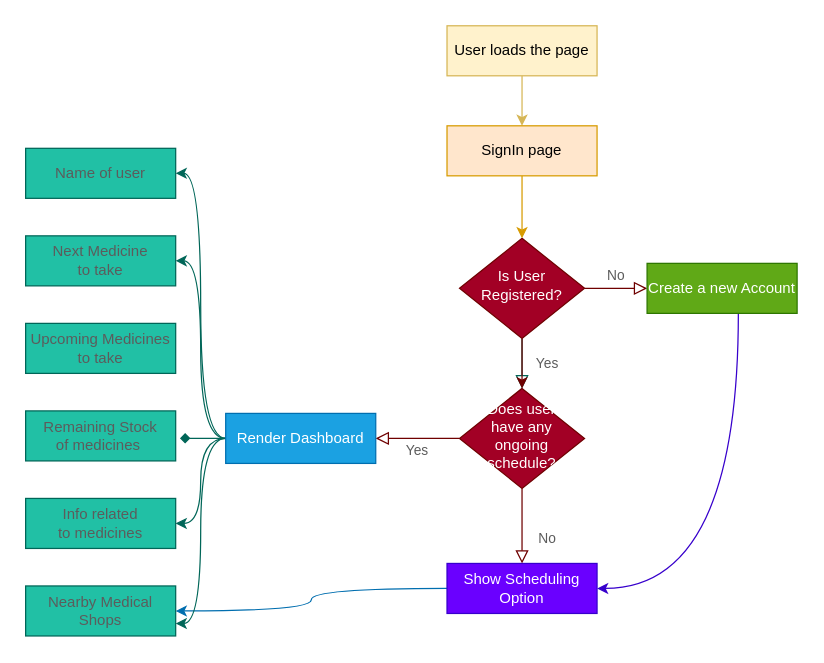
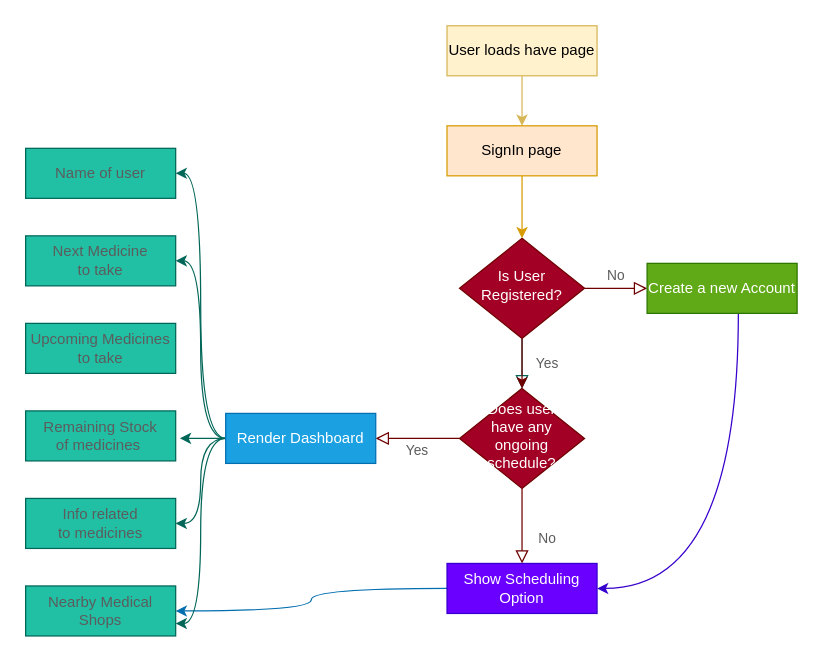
  <mxCell id="0" />
  <mxCell id="1" parent="0" />
  <mxCell id="2" value="" style="edgeStyle=orthogonalEdgeStyle;rounded=0;orthogonalLoop=1;jettySize=auto;html=1;strokeColor=#d6b656;fontColor=#5C5C5C;curved=1;fillColor=#fff2cc;" edge="1" parent="1" source="3" target="22"><mxGeometry relative="1" as="geometry" /></mxCell>
- <mxCell id="3" value="User loads the page" style="rounded=0;whiteSpace=wrap;html=1;fontSize=12;glass=0;strokeWidth=1;shadow=0;fillColor=#fff2cc;strokeColor=#d6b656;" parent="1" vertex="1"><mxGeometry x="357" y="20" width="120" height="40" as="geometry" /></mxCell>
+ <mxCell id="3" value="User loads have page" style="rounded=0;whiteSpace=wrap;html=1;fontSize=12;glass=0;strokeWidth=1;shadow=0;fillColor=#fff2cc;strokeColor=#d6b656;" parent="1" vertex="1"><mxGeometry x="357" y="20" width="120" height="40" as="geometry" /></mxCell>
  <mxCell id="4" value="Yes" style="rounded=0;html=1;jettySize=auto;orthogonalLoop=1;fontSize=11;endArrow=block;endFill=0;endSize=8;strokeWidth=1;shadow=0;labelBackgroundColor=none;edgeStyle=orthogonalEdgeStyle;strokeColor=#006658;fontColor=#5C5C5C;curved=1;" parent="1" source="7" target="12" edge="1"><mxGeometry y="20" relative="1" as="geometry"><mxPoint as="offset" /></mxGeometry></mxCell>
  <mxCell id="5" value="No" style="edgeStyle=orthogonalEdgeStyle;rounded=0;html=1;jettySize=auto;orthogonalLoop=1;fontSize=11;endArrow=block;endFill=0;endSize=8;strokeWidth=1;shadow=0;labelBackgroundColor=none;strokeColor=#6F0000;fontColor=#5C5C5C;curved=1;fillColor=#a20025;" parent="1" source="7" target="9" edge="1"><mxGeometry y="10" relative="1" as="geometry"><mxPoint as="offset" /></mxGeometry></mxCell>
  <mxCell id="6" value="" style="edgeStyle=orthogonalEdgeStyle;curved=1;orthogonalLoop=1;jettySize=auto;html=1;fontColor=#FFFFFF;strokeColor=#6F0000;fillColor=#a20025;" edge="1" parent="1" source="7" target="12"><mxGeometry relative="1" as="geometry" /></mxCell>
  <mxCell id="7" value="Is User&lt;br&gt;Registered?" style="rhombus;whiteSpace=wrap;html=1;shadow=0;fontFamily=Helvetica;fontSize=12;align=center;strokeWidth=1;spacing=6;spacingTop=-4;fillColor=#a20025;strokeColor=#6F0000;fontColor=#ffffff;rounded=0;" parent="1" vertex="1"><mxGeometry x="367" y="190" width="100" height="80" as="geometry" /></mxCell>
  <mxCell id="8" style="edgeStyle=orthogonalEdgeStyle;rounded=0;orthogonalLoop=1;jettySize=auto;html=1;entryX=1;entryY=0.5;entryDx=0;entryDy=0;strokeColor=#3700CC;fontColor=#5C5C5C;curved=1;fillColor=#6a00ff;" edge="1" parent="1" source="9" target="14"><mxGeometry relative="1" as="geometry"><Array as="points"><mxPoint x="590" y="470" /></Array></mxGeometry></mxCell>
  <mxCell id="9" value="Create a new Account" style="rounded=0;whiteSpace=wrap;html=1;fontSize=12;glass=0;strokeWidth=1;shadow=0;fillColor=#60a917;strokeColor=#2D7600;fontColor=#ffffff;" parent="1" vertex="1"><mxGeometry x="517" y="210" width="120" height="40" as="geometry" /></mxCell>
  <mxCell id="10" value="No" style="rounded=0;html=1;jettySize=auto;orthogonalLoop=1;fontSize=11;endArrow=block;endFill=0;endSize=8;strokeWidth=1;shadow=0;labelBackgroundColor=none;edgeStyle=orthogonalEdgeStyle;strokeColor=#6F0000;fontColor=#5C5C5C;curved=1;fillColor=#a20025;" parent="1" source="12" target="14" edge="1"><mxGeometry x="0.333" y="20" relative="1" as="geometry"><mxPoint as="offset" /></mxGeometry></mxCell>
  <mxCell id="11" value="Yes" style="edgeStyle=orthogonalEdgeStyle;rounded=0;html=1;jettySize=auto;orthogonalLoop=1;fontSize=11;endArrow=block;endFill=0;endSize=8;strokeWidth=1;shadow=0;labelBackgroundColor=none;strokeColor=#6F0000;fontColor=#5C5C5C;curved=1;fillColor=#a20025;" parent="1" source="12" target="20" edge="1"><mxGeometry y="10" relative="1" as="geometry"><mxPoint as="offset" /></mxGeometry></mxCell>
  <mxCell id="12" value="Does user&lt;br&gt;have any&lt;br&gt;ongoing&lt;br&gt;schedule?" style="rhombus;whiteSpace=wrap;html=1;shadow=0;fontFamily=Helvetica;fontSize=12;align=center;strokeWidth=1;spacing=6;spacingTop=-4;fillColor=#a20025;strokeColor=#6F0000;fontColor=#ffffff;rounded=0;" parent="1" vertex="1"><mxGeometry x="367" y="310" width="100" height="80" as="geometry" /></mxCell>
  <mxCell id="13" style="edgeStyle=orthogonalEdgeStyle;rounded=0;orthogonalLoop=1;jettySize=auto;html=1;strokeColor=#006EAF;fontColor=#5C5C5C;curved=1;fillColor=#1ba1e2;" edge="1" parent="1" source="14" target="25"><mxGeometry relative="1" as="geometry" /></mxCell>
  <mxCell id="14" value="Show Scheduling&lt;br&gt;Option" style="rounded=0;whiteSpace=wrap;html=1;fontSize=12;glass=0;strokeWidth=1;shadow=0;fillColor=#6a00ff;strokeColor=#3700CC;fontColor=#ffffff;" parent="1" vertex="1"><mxGeometry x="357" y="450" width="120" height="40" as="geometry" /></mxCell>
  <mxCell id="15" style="edgeStyle=orthogonalEdgeStyle;rounded=0;orthogonalLoop=1;jettySize=auto;html=1;entryX=1;entryY=0.5;entryDx=0;entryDy=0;strokeColor=#006658;fontColor=#5C5C5C;curved=1;" edge="1" parent="1" source="20" target="23"><mxGeometry relative="1" as="geometry" /></mxCell>
  <mxCell id="16" style="edgeStyle=orthogonalEdgeStyle;rounded=0;orthogonalLoop=1;jettySize=auto;html=1;exitX=0;exitY=0.5;exitDx=0;exitDy=0;entryX=1;entryY=0.75;entryDx=0;entryDy=0;strokeColor=#006658;fontColor=#5C5C5C;curved=1;" edge="1" parent="1" source="20" target="25"><mxGeometry relative="1" as="geometry" /></mxCell>
  <mxCell id="17" style="edgeStyle=orthogonalEdgeStyle;rounded=0;orthogonalLoop=1;jettySize=auto;html=1;exitX=0;exitY=0.5;exitDx=0;exitDy=0;entryX=1;entryY=0.5;entryDx=0;entryDy=0;strokeColor=#006658;fontColor=#5C5C5C;curved=1;" edge="1" parent="1" source="20" target="28"><mxGeometry relative="1" as="geometry" /></mxCell>
- <mxCell id="18" style="edgeStyle=orthogonalEdgeStyle;rounded=0;orthogonalLoop=1;jettySize=auto;html=1;exitX=0;exitY=0.5;exitDx=0;exitDy=0;entryX=1.028;entryY=0.549;entryDx=0;entryDy=0;entryPerimeter=0;strokeColor=#006658;fontColor=#5C5C5C;curved=1;endArrow=diamond;" edge="1" parent="1" source="20" target="27"><mxGeometry relative="1" as="geometry" /></mxCell>
+ <mxCell id="18" style="edgeStyle=orthogonalEdgeStyle;rounded=0;orthogonalLoop=1;jettySize=auto;html=1;exitX=0;exitY=0.5;exitDx=0;exitDy=0;entryX=1.028;entryY=0.549;entryDx=0;entryDy=0;entryPerimeter=0;strokeColor=#006658;fontColor=#5C5C5C;curved=1;" edge="1" parent="1" source="20" target="27"><mxGeometry relative="1" as="geometry" /></mxCell>
  <mxCell id="19" style="edgeStyle=orthogonalEdgeStyle;rounded=0;orthogonalLoop=1;jettySize=auto;html=1;entryX=1;entryY=0.5;entryDx=0;entryDy=0;strokeColor=#006658;fontColor=#5C5C5C;curved=1;" edge="1" parent="1" source="20" target="24"><mxGeometry relative="1" as="geometry" /></mxCell>
  <mxCell id="20" value="Render Dashboard" style="rounded=0;whiteSpace=wrap;html=1;fontSize=12;glass=0;strokeWidth=1;shadow=0;fillColor=#1ba1e2;strokeColor=#006EAF;fontColor=#ffffff;" parent="1" vertex="1"><mxGeometry x="180" y="330" width="120" height="40" as="geometry" /></mxCell>
  <mxCell id="21" value="" style="edgeStyle=orthogonalEdgeStyle;rounded=0;orthogonalLoop=1;jettySize=auto;html=1;strokeColor=#d79b00;fontColor=#5C5C5C;curved=1;fillColor=#ffe6cc;" edge="1" parent="1" source="22" target="7"><mxGeometry relative="1" as="geometry" /></mxCell>
  <mxCell id="22" value="SignIn page" style="rounded=0;whiteSpace=wrap;html=1;fontSize=12;glass=0;strokeWidth=1;shadow=0;fillColor=#ffe6cc;strokeColor=#d79b00;" vertex="1" parent="1"><mxGeometry x="357" y="100" width="120" height="40" as="geometry" /></mxCell>
  <mxCell id="23" value="Name of user" style="rounded=0;whiteSpace=wrap;html=1;fontSize=12;glass=0;strokeWidth=1;shadow=0;fillColor=#21C0A5;strokeColor=#006658;fontColor=#5C5C5C;" vertex="1" parent="1"><mxGeometry x="20" y="118" width="120" height="40" as="geometry" /></mxCell>
  <mxCell id="24" value="Next Medicine&lt;br&gt;to take" style="rounded=0;whiteSpace=wrap;html=1;fontSize=12;glass=0;strokeWidth=1;shadow=0;fillColor=#21C0A5;strokeColor=#006658;fontColor=#5C5C5C;" vertex="1" parent="1"><mxGeometry x="20" y="188" width="120" height="40" as="geometry" /></mxCell>
  <mxCell id="25" value="Nearby Medical&lt;br&gt;Shops" style="rounded=0;whiteSpace=wrap;html=1;fontSize=12;glass=0;strokeWidth=1;shadow=0;fillColor=#21C0A5;strokeColor=#006658;fontColor=#5C5C5C;" vertex="1" parent="1"><mxGeometry x="20" y="468" width="120" height="40" as="geometry" /></mxCell>
  <mxCell id="26" value="Upcoming Medicines&lt;br&gt;to take" style="rounded=0;whiteSpace=wrap;html=1;fontSize=12;glass=0;strokeWidth=1;shadow=0;fillColor=#21C0A5;strokeColor=#006658;fontColor=#5C5C5C;" vertex="1" parent="1"><mxGeometry x="20" y="258" width="120" height="40" as="geometry" /></mxCell>
  <mxCell id="27" value="Remaining Stock&lt;br&gt;of medicines&amp;nbsp;" style="rounded=0;whiteSpace=wrap;html=1;fontSize=12;glass=0;strokeWidth=1;shadow=0;fillColor=#21C0A5;strokeColor=#006658;fontColor=#5C5C5C;" vertex="1" parent="1"><mxGeometry x="20" y="328" width="120" height="40" as="geometry" /></mxCell>
  <mxCell id="28" value="Info related&lt;br&gt;to medicines" style="rounded=0;whiteSpace=wrap;html=1;fontSize=12;glass=0;strokeWidth=1;shadow=0;fillColor=#21C0A5;strokeColor=#006658;fontColor=#5C5C5C;" vertex="1" parent="1"><mxGeometry x="20" y="398" width="120" height="40" as="geometry" /></mxCell>
